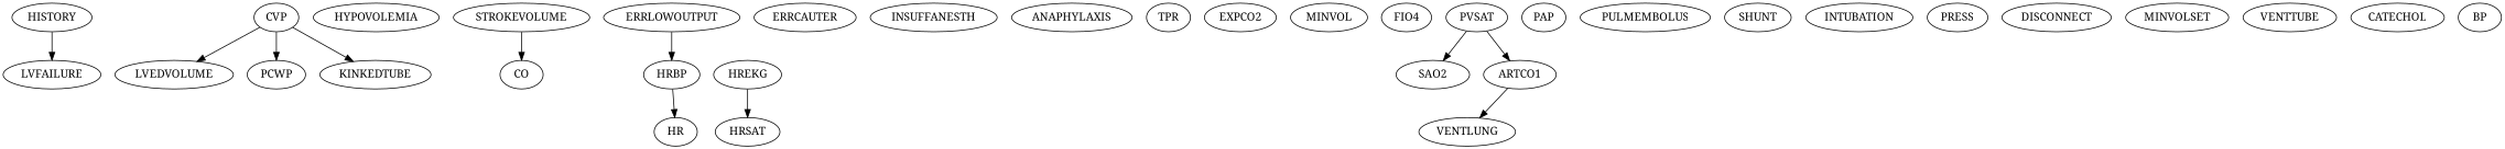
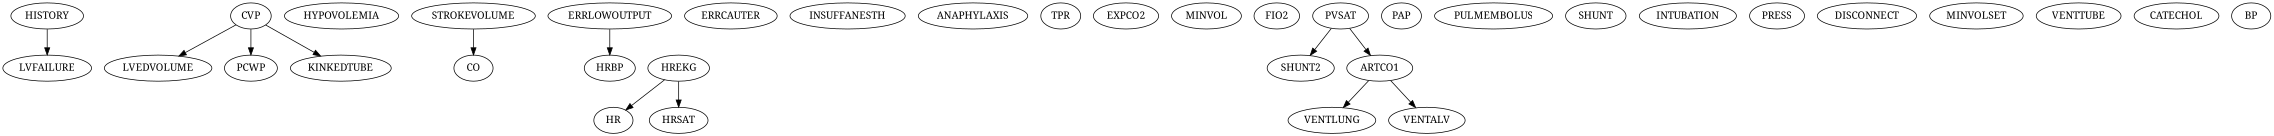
  digraph {
    fontname="Noto Serif"
    node [fontname="Noto Serif"]
    edge [fontname="Noto Serif"]
    HISTORY
    LVFAILURE
    CVP
    LVEDVOLUME
    PCWP
    KINKEDTUBE
    HYPOVOLEMIA
    STROKEVOLUME
    CO
    ERRLOWOUTPUT
    HRBP
    HR
    HREKG
    HRSAT
    ERRCAUTER
    INSUFFANESTH
    ANAPHYLAXIS
    TPR
    EXPCO2
    MINVOL
-   FIO2 [label=FIO4]
+   FIO2
    PVSAT
-   SAO2
+   SAO2 [label=SHUNT2]
    n24 [label=ARTCO1]
    VENTLUNG
+   VENTALV
    PAP
    PULMEMBOLUS
    SHUNT
    INTUBATION
    PRESS
    DISCONNECT
    MINVOLSET
    VENTTUBE
    CATECHOL
    BP
    HISTORY -> LVFAILURE
    CVP -> LVEDVOLUME
    CVP -> PCWP
    CVP -> KINKEDTUBE
    STROKEVOLUME -> CO
    ERRLOWOUTPUT -> HRBP
-   HRBP -> HR
+   HREKG -> HR
    HREKG -> HRSAT
    PVSAT -> SAO2
    PVSAT -> n24
    n24 -> VENTLUNG
+   n24 -> VENTALV
  }
